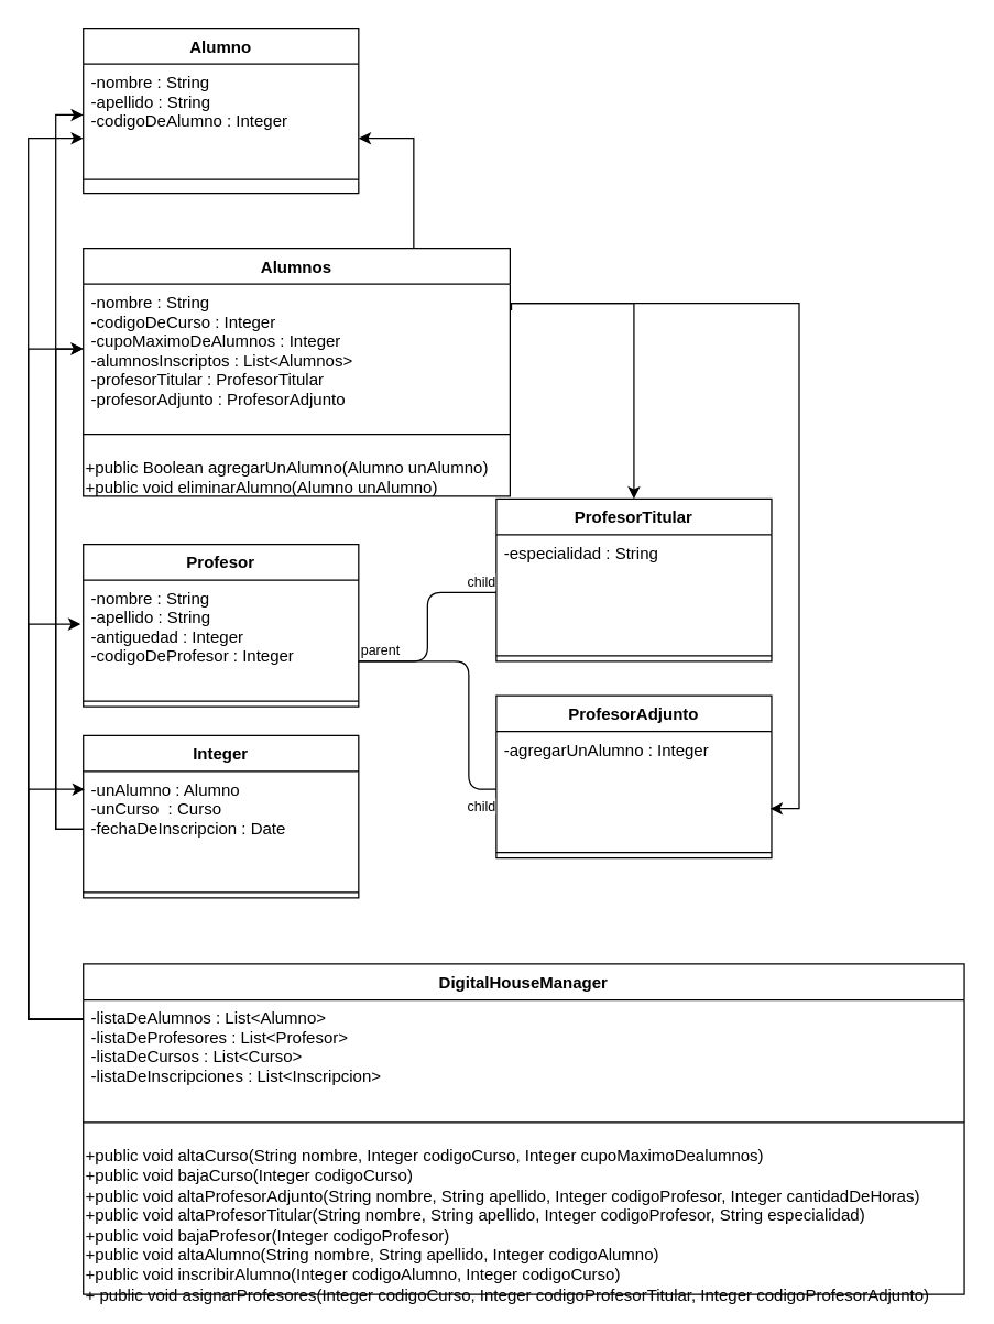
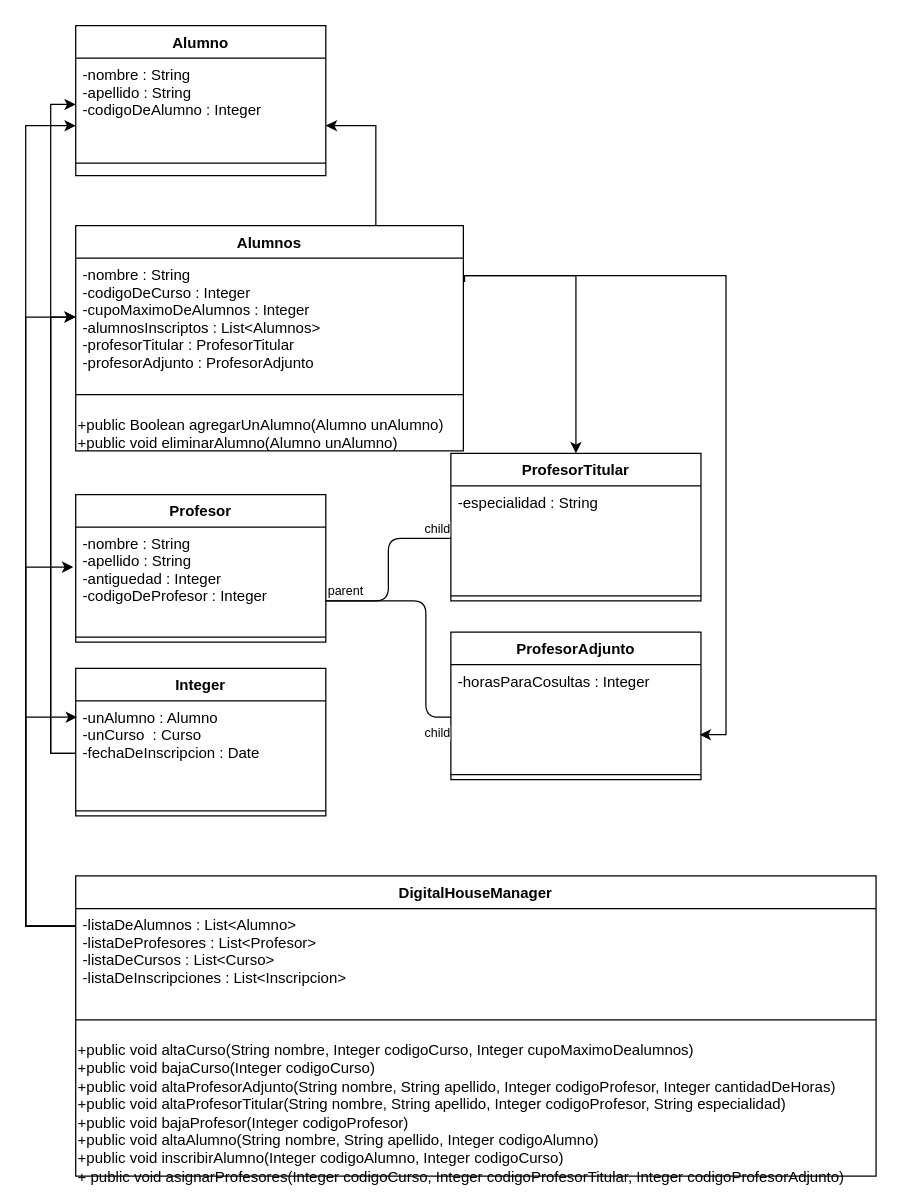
  <mxCell id="0" />
  <mxCell id="1" parent="0" />
  <mxCell id="2" value="Alumno" style="swimlane;fontStyle=1;align=center;verticalAlign=top;childLayout=stackLayout;horizontal=1;startSize=26;horizontalStack=0;resizeParent=1;resizeParentMax=0;resizeLast=0;collapsible=1;marginBottom=0;" vertex="1" parent="1"><mxGeometry x="60" y="20" width="200" height="120" as="geometry"><mxRectangle x="20" y="20" width="70" height="26" as="alternateBounds" /></mxGeometry></mxCell>
  <mxCell id="3" value="-nombre : String&#10;-apellido : String&#10;-codigoDeAlumno : Integer" style="text;strokeColor=none;fillColor=none;align=left;verticalAlign=top;spacingLeft=4;spacingRight=4;overflow=hidden;rotatable=0;points=[[0,0.5],[1,0.5]];portConstraint=eastwest;" vertex="1" parent="2"><mxGeometry y="26" width="200" height="74" as="geometry" /></mxCell>
  <mxCell id="4" value="" style="line;strokeWidth=1;fillColor=none;align=left;verticalAlign=middle;spacingTop=-1;spacingLeft=3;spacingRight=3;rotatable=0;labelPosition=right;points=[];portConstraint=eastwest;" vertex="1" parent="2"><mxGeometry y="100" width="200" height="20" as="geometry" /></mxCell>
  <mxCell id="5" value="Profesor" style="swimlane;fontStyle=1;align=center;verticalAlign=top;childLayout=stackLayout;horizontal=1;startSize=26;horizontalStack=0;resizeParent=1;resizeParentMax=0;resizeLast=0;collapsible=1;marginBottom=0;" vertex="1" parent="1"><mxGeometry x="60" y="395" width="200" height="118" as="geometry" /></mxCell>
  <mxCell id="6" value="-nombre : String&#10;-apellido : String&#10;-antiguedad : Integer&#10;-codigoDeProfesor : Integer" style="text;strokeColor=none;fillColor=none;align=left;verticalAlign=top;spacingLeft=4;spacingRight=4;overflow=hidden;rotatable=0;points=[[0,0.5],[1,0.5]];portConstraint=eastwest;" vertex="1" parent="5"><mxGeometry y="26" width="200" height="84" as="geometry" /></mxCell>
  <mxCell id="7" value="" style="line;strokeWidth=1;fillColor=none;align=left;verticalAlign=middle;spacingTop=-1;spacingLeft=3;spacingRight=3;rotatable=0;labelPosition=right;points=[];portConstraint=eastwest;" vertex="1" parent="5"><mxGeometry y="110" width="200" height="8" as="geometry" /></mxCell>
  <mxCell id="8" value="ProfesorTitular" style="swimlane;fontStyle=1;align=center;verticalAlign=top;childLayout=stackLayout;horizontal=1;startSize=26;horizontalStack=0;resizeParent=1;resizeParentMax=0;resizeLast=0;collapsible=1;marginBottom=0;" vertex="1" parent="1"><mxGeometry x="360" y="362" width="200" height="118" as="geometry" /></mxCell>
  <mxCell id="9" value="-especialidad : String" style="text;strokeColor=none;fillColor=none;align=left;verticalAlign=top;spacingLeft=4;spacingRight=4;overflow=hidden;rotatable=0;points=[[0,0.5],[1,0.5]];portConstraint=eastwest;" vertex="1" parent="8"><mxGeometry y="26" width="200" height="84" as="geometry" /></mxCell>
  <mxCell id="10" value="" style="line;strokeWidth=1;fillColor=none;align=left;verticalAlign=middle;spacingTop=-1;spacingLeft=3;spacingRight=3;rotatable=0;labelPosition=right;points=[];portConstraint=eastwest;" vertex="1" parent="8"><mxGeometry y="110" width="200" height="8" as="geometry" /></mxCell>
  <mxCell id="11" value="" style="endArrow=none;html=1;edgeStyle=orthogonalEdgeStyle;entryX=0;entryY=0.5;entryDx=0;entryDy=0;" edge="1" parent="1" target="9"><mxGeometry relative="1" as="geometry"><mxPoint x="260" y="480" as="sourcePoint" /><mxPoint x="350" y="327.5" as="targetPoint" /><Array as="points"><mxPoint x="260" y="480" /><mxPoint x="310" y="480" /><mxPoint x="310" y="430" /></Array></mxGeometry></mxCell>
  <mxCell id="12" value="parent" style="resizable=0;html=1;align=left;verticalAlign=bottom;labelBackgroundColor=#ffffff;fontSize=10;" connectable="0" vertex="1" parent="11"><mxGeometry x="-1" relative="1" as="geometry" /></mxCell>
  <mxCell id="13" value="child" style="resizable=0;html=1;align=right;verticalAlign=bottom;labelBackgroundColor=#ffffff;fontSize=10;" connectable="0" vertex="1" parent="11"><mxGeometry x="1" relative="1" as="geometry" /></mxCell>
  <mxCell id="14" value="Alumnos" style="swimlane;fontStyle=1;align=center;verticalAlign=top;childLayout=stackLayout;horizontal=1;startSize=26;horizontalStack=0;resizeParent=1;resizeParentMax=0;resizeLast=0;collapsible=1;marginBottom=0;" vertex="1" parent="1"><mxGeometry x="60" y="180" width="310" height="180" as="geometry" /></mxCell>
  <mxCell id="15" value="-nombre : String&#10;-codigoDeCurso : Integer&#10;-cupoMaximoDeAlumnos : Integer&#10;-alumnosInscriptos : List&lt;Alumnos&gt;&#10;-profesorTitular : ProfesorTitular&#10;-profesorAdjunto : ProfesorAdjunto" style="text;strokeColor=none;fillColor=none;align=left;verticalAlign=top;spacingLeft=4;spacingRight=4;overflow=hidden;rotatable=0;points=[[0,0.5],[1,0.5]];portConstraint=eastwest;" vertex="1" parent="14"><mxGeometry y="26" width="310" height="94" as="geometry" /></mxCell>
  <mxCell id="16" value="" style="line;strokeWidth=1;fillColor=none;align=left;verticalAlign=middle;spacingTop=-1;spacingLeft=3;spacingRight=3;rotatable=0;labelPosition=right;points=[];portConstraint=eastwest;" vertex="1" parent="14"><mxGeometry y="120" width="310" height="30" as="geometry" /></mxCell>
  <mxCell id="17" value="+public Boolean agregarUnAlumno(Alumno unAlumno)&amp;nbsp;&lt;br&gt;+public void eliminarAlumno(Alumno unAlumno)" style="text;html=1;resizable=0;points=[];autosize=1;align=left;verticalAlign=top;spacingTop=-4;" vertex="1" parent="14"><mxGeometry y="150" width="310" height="30" as="geometry" /></mxCell>
  <mxCell id="18" value="ProfesorAdjunto" style="swimlane;fontStyle=1;align=center;verticalAlign=top;childLayout=stackLayout;horizontal=1;startSize=26;horizontalStack=0;resizeParent=1;resizeParentMax=0;resizeLast=0;collapsible=1;marginBottom=0;" vertex="1" parent="1"><mxGeometry x="360" y="505" width="200" height="118" as="geometry" /></mxCell>
- <mxCell id="19" value="-agregarUnAlumno : Integer" style="text;strokeColor=none;fillColor=none;align=left;verticalAlign=top;spacingLeft=4;spacingRight=4;overflow=hidden;rotatable=0;points=[[0,0.5],[1,0.5]];portConstraint=eastwest;" vertex="1" parent="18"><mxGeometry y="26" width="200" height="84" as="geometry" /></mxCell>
+ <mxCell id="19" value="-horasParaCosultas : Integer" style="text;strokeColor=none;fillColor=none;align=left;verticalAlign=top;spacingLeft=4;spacingRight=4;overflow=hidden;rotatable=0;points=[[0,0.5],[1,0.5]];portConstraint=eastwest;" vertex="1" parent="18"><mxGeometry y="26" width="200" height="84" as="geometry" /></mxCell>
  <mxCell id="20" value="" style="line;strokeWidth=1;fillColor=none;align=left;verticalAlign=middle;spacingTop=-1;spacingLeft=3;spacingRight=3;rotatable=0;labelPosition=right;points=[];portConstraint=eastwest;" vertex="1" parent="18"><mxGeometry y="110" width="200" height="8" as="geometry" /></mxCell>
  <mxCell id="21" value="" style="endArrow=none;html=1;edgeStyle=orthogonalEdgeStyle;entryX=0;entryY=0.5;entryDx=0;entryDy=0;" edge="1" parent="1" target="19"><mxGeometry relative="1" as="geometry"><mxPoint x="260" y="480" as="sourcePoint" /><mxPoint x="220" y="560" as="targetPoint" /><Array as="points"><mxPoint x="340" y="480" /><mxPoint x="340" y="573" /></Array></mxGeometry></mxCell>
  <mxCell id="22" value="child" style="resizable=0;html=1;align=right;verticalAlign=bottom;labelBackgroundColor=#ffffff;fontSize=10;" connectable="0" vertex="1" parent="21"><mxGeometry x="1" relative="1" as="geometry"><mxPoint y="20" as="offset" /></mxGeometry></mxCell>
  <mxCell id="23" style="edgeStyle=orthogonalEdgeStyle;rounded=0;orthogonalLoop=1;jettySize=auto;html=1;entryX=0.5;entryY=0;entryDx=0;entryDy=0;" edge="1" parent="1" target="8"><mxGeometry relative="1" as="geometry"><mxPoint x="370" y="220" as="sourcePoint" /><mxPoint x="460" y="260" as="targetPoint" /><Array as="points"><mxPoint x="460" y="220" /></Array></mxGeometry></mxCell>
  <mxCell id="24" style="edgeStyle=orthogonalEdgeStyle;rounded=0;orthogonalLoop=1;jettySize=auto;html=1;entryX=0.995;entryY=0.667;entryDx=0;entryDy=0;entryPerimeter=0;exitX=1.003;exitY=0.202;exitDx=0;exitDy=0;exitPerimeter=0;" edge="1" parent="1" source="15" target="19"><mxGeometry relative="1" as="geometry"><mxPoint x="545" y="502" as="targetPoint" /><mxPoint x="260" y="220" as="sourcePoint" /><Array as="points"><mxPoint x="371" y="220" /><mxPoint x="580" y="220" /><mxPoint x="580" y="587" /></Array></mxGeometry></mxCell>
  <mxCell id="25" style="edgeStyle=orthogonalEdgeStyle;rounded=0;orthogonalLoop=1;jettySize=auto;html=1;" edge="1" parent="1" source="14"><mxGeometry relative="1" as="geometry"><mxPoint x="260" y="100" as="targetPoint" /><mxPoint x="260" y="220" as="sourcePoint" /><Array as="points"><mxPoint x="300" y="100" /></Array></mxGeometry></mxCell>
  <mxCell id="26" value="Integer" style="swimlane;fontStyle=1;align=center;verticalAlign=top;childLayout=stackLayout;horizontal=1;startSize=26;horizontalStack=0;resizeParent=1;resizeParentMax=0;resizeLast=0;collapsible=1;marginBottom=0;" vertex="1" parent="1"><mxGeometry x="60" y="534" width="200" height="118" as="geometry" /></mxCell>
  <mxCell id="27" value="-unAlumno : Alumno&#10;-unCurso  : Curso&#10;-fechaDeInscripcion : Date" style="text;strokeColor=none;fillColor=none;align=left;verticalAlign=top;spacingLeft=4;spacingRight=4;overflow=hidden;rotatable=0;points=[[0,0.5],[1,0.5]];portConstraint=eastwest;" vertex="1" parent="26"><mxGeometry y="26" width="200" height="84" as="geometry" /></mxCell>
  <mxCell id="28" value="" style="line;strokeWidth=1;fillColor=none;align=left;verticalAlign=middle;spacingTop=-1;spacingLeft=3;spacingRight=3;rotatable=0;labelPosition=right;points=[];portConstraint=eastwest;" vertex="1" parent="26"><mxGeometry y="110" width="200" height="8" as="geometry" /></mxCell>
  <mxCell id="29" style="edgeStyle=orthogonalEdgeStyle;rounded=0;orthogonalLoop=1;jettySize=auto;html=1;entryX=0;entryY=0.5;entryDx=0;entryDy=0;" edge="1" parent="1" source="27" target="3"><mxGeometry relative="1" as="geometry"><mxPoint x="60" y="100" as="targetPoint" /><Array as="points"><mxPoint x="40" y="602" /><mxPoint x="40" y="83" /></Array></mxGeometry></mxCell>
  <mxCell id="30" style="edgeStyle=orthogonalEdgeStyle;rounded=0;orthogonalLoop=1;jettySize=auto;html=1;entryX=0;entryY=0.5;entryDx=0;entryDy=0;exitX=0;exitY=0.5;exitDx=0;exitDy=0;" edge="1" parent="1" source="27" target="15"><mxGeometry relative="1" as="geometry" /></mxCell>
  <mxCell id="31" style="edgeStyle=orthogonalEdgeStyle;rounded=0;orthogonalLoop=1;jettySize=auto;html=1;entryX=0;entryY=0.5;entryDx=0;entryDy=0;" edge="1" parent="1" source="32" target="15"><mxGeometry relative="1" as="geometry"><mxPoint x="20" y="250" as="targetPoint" /><Array as="points"><mxPoint x="20" y="740" /><mxPoint x="20" y="253" /></Array></mxGeometry></mxCell>
  <mxCell id="32" value="DigitalHouseManager" style="swimlane;fontStyle=1;align=center;verticalAlign=top;childLayout=stackLayout;horizontal=1;startSize=26;horizontalStack=0;resizeParent=1;resizeParentMax=0;resizeLast=0;collapsible=1;marginBottom=0;" vertex="1" parent="1"><mxGeometry x="60" y="700" width="640" height="240" as="geometry" /></mxCell>
  <mxCell id="33" value="-listaDeAlumnos : List&lt;Alumno&gt;&#10;-listaDeProfesores : List&lt;Profesor&gt;&#10;-listaDeCursos : List&lt;Curso&gt;&#10;-listaDeInscripciones : List&lt;Inscripcion&gt;" style="text;strokeColor=none;fillColor=none;align=left;verticalAlign=top;spacingLeft=4;spacingRight=4;overflow=hidden;rotatable=0;points=[[0,0.5],[1,0.5]];portConstraint=eastwest;" vertex="1" parent="32"><mxGeometry y="26" width="640" height="74" as="geometry" /></mxCell>
  <mxCell id="34" value="" style="line;strokeWidth=1;fillColor=none;align=left;verticalAlign=middle;spacingTop=-1;spacingLeft=3;spacingRight=3;rotatable=0;labelPosition=right;points=[];portConstraint=eastwest;" vertex="1" parent="32"><mxGeometry y="100" width="640" height="30" as="geometry" /></mxCell>
  <mxCell id="35" value="+public void altaCurso(String nombre, Integer codigoCurso, Integer cupoMaximoDealumnos)&amp;nbsp;&lt;br&gt;+public void bajaCurso(Integer codigoCurso)&amp;nbsp;&lt;br&gt;+public void altaProfesorAdjunto(String nombre, String apellido, Integer codigoProfesor, Integer cantidadDeHoras)&lt;br&gt;+public void altaProfesorTitular(String nombre, String apellido, Integer codigoProfesor, String especialidad)&amp;nbsp;&lt;br&gt;+public void bajaProfesor(Integer codigoProfesor)&amp;nbsp;&lt;br&gt;+public void altaAlumno(String nombre, String apellido, Integer codigoAlumno)&amp;nbsp;&lt;br&gt;+public void inscribirAlumno(Integer codigoAlumno, Integer codigoCurso)&amp;nbsp;&lt;br&gt;+&amp;nbsp;public void asignarProfesores(Integer codigoCurso, Integer codigoProfesorTitular, Integer codigoProfesorAdjunto)&amp;nbsp;" style="text;html=1;resizable=0;points=[];autosize=1;align=left;verticalAlign=top;spacingTop=-4;" vertex="1" parent="32"><mxGeometry y="130" width="640" height="110" as="geometry" /></mxCell>
  <mxCell id="36" style="edgeStyle=orthogonalEdgeStyle;rounded=0;orthogonalLoop=1;jettySize=auto;html=1;" edge="1" parent="1" source="33"><mxGeometry relative="1" as="geometry"><mxPoint x="60" y="100" as="targetPoint" /><Array as="points"><mxPoint x="20" y="740" /><mxPoint x="20" y="100" /><mxPoint x="60" y="100" /></Array></mxGeometry></mxCell>
  <mxCell id="37" style="edgeStyle=orthogonalEdgeStyle;rounded=0;orthogonalLoop=1;jettySize=auto;html=1;entryX=-0.01;entryY=0.381;entryDx=0;entryDy=0;entryPerimeter=0;" edge="1" parent="1" source="33" target="6"><mxGeometry relative="1" as="geometry"><mxPoint x="20" y="400" as="targetPoint" /><Array as="points"><mxPoint x="20" y="740" /><mxPoint x="20" y="453" /></Array></mxGeometry></mxCell>
  <mxCell id="38" style="edgeStyle=orthogonalEdgeStyle;rounded=0;orthogonalLoop=1;jettySize=auto;html=1;entryX=0.005;entryY=0.155;entryDx=0;entryDy=0;entryPerimeter=0;" edge="1" parent="1" source="33" target="27"><mxGeometry relative="1" as="geometry"><mxPoint x="20" y="540" as="targetPoint" /><Array as="points"><mxPoint x="20" y="740" /><mxPoint x="20" y="573" /></Array></mxGeometry></mxCell>
